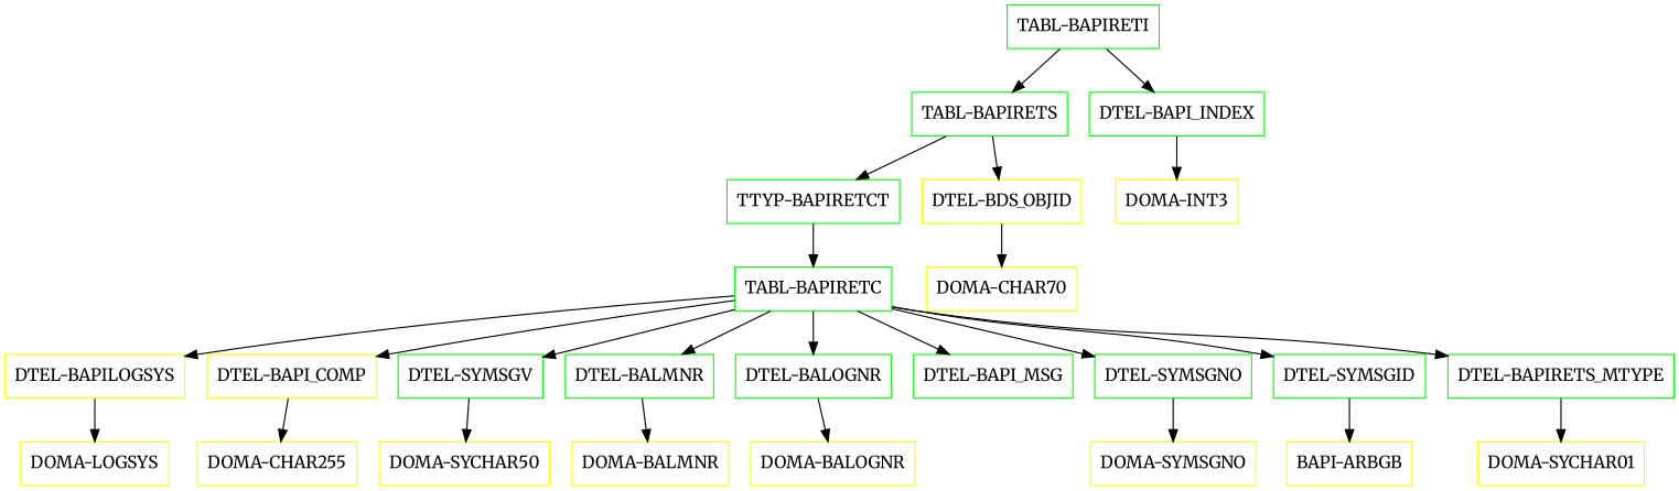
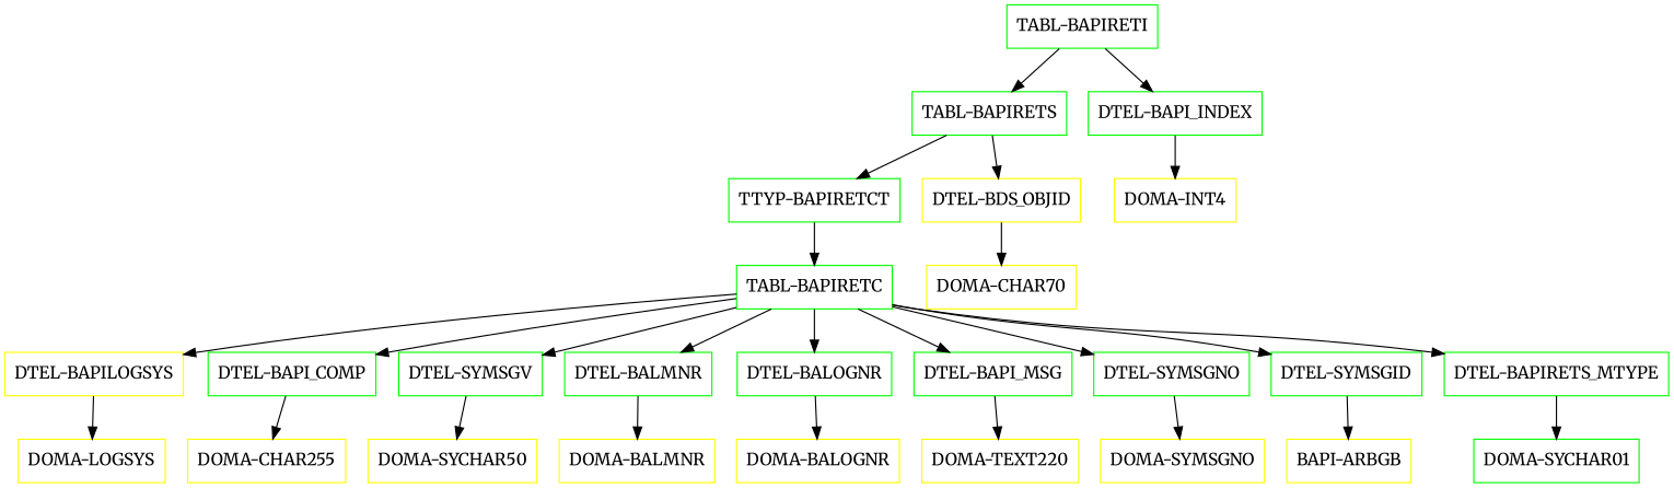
  digraph {
    fontname=Merriweather
    node [color=green fontname=Merriweather shape=box]
    edge [fontname=Merriweather]
    "TABL-BAPIRETI"
    "TABL-BAPIRETS"
    "DTEL-BAPI_INDEX"
    "TTYP-BAPIRETCT"
    "DTEL-BDS_OBJID" [color=yellow]
-   "DOMA-INT4" [color=yellow label="DOMA-INT3"]
+   "DOMA-INT4" [color=yellow]
    "TABL-BAPIRETC"
    "DOMA-CHAR70" [color=yellow]
    "DTEL-BAPILOGSYS" [color=yellow]
-   "DTEL-BAPI_COMP" [color=yellow]
+   "DTEL-BAPI_COMP"
    "DTEL-SYMSGV"
    "DTEL-BALMNR"
    "DTEL-BALOGNR"
    "DTEL-BAPI_MSG"
    "DTEL-SYMSGNO"
    "DTEL-SYMSGID"
    n17 [label="DTEL-BAPIRETS_MTYPE"]
    "DOMA-LOGSYS" [color=yellow]
    "DOMA-CHAR255" [color=yellow]
    "DOMA-SYCHAR50" [color=yellow]
    "DOMA-BALMNR" [color=yellow]
    "DOMA-BALOGNR" [color=yellow]
+   "DOMA-TEXT220" [color=yellow]
    "DOMA-SYMSGNO" [color=yellow]
    n25 [color=yellow label="BAPI-ARBGB"]
-   "DOMA-SYCHAR01" [color=yellow]
+   "DOMA-SYCHAR01"
    "TABL-BAPIRETI" -> "TABL-BAPIRETS"
    "TABL-BAPIRETI" -> "DTEL-BAPI_INDEX"
    "TABL-BAPIRETS" -> "TTYP-BAPIRETCT"
    "TABL-BAPIRETS" -> "DTEL-BDS_OBJID"
    "DTEL-BAPI_INDEX" -> "DOMA-INT4"
    "TTYP-BAPIRETCT" -> "TABL-BAPIRETC"
    "DTEL-BDS_OBJID" -> "DOMA-CHAR70"
    "TABL-BAPIRETC" -> "DTEL-BAPILOGSYS"
    "TABL-BAPIRETC" -> "DTEL-BAPI_COMP"
    "TABL-BAPIRETC" -> "DTEL-SYMSGV"
    "TABL-BAPIRETC" -> "DTEL-BALMNR"
    "TABL-BAPIRETC" -> "DTEL-BALOGNR"
    "TABL-BAPIRETC" -> "DTEL-BAPI_MSG"
    "TABL-BAPIRETC" -> "DTEL-SYMSGNO"
    "TABL-BAPIRETC" -> "DTEL-SYMSGID"
    "TABL-BAPIRETC" -> n17
    "DTEL-BAPILOGSYS" -> "DOMA-LOGSYS"
    "DTEL-BAPI_COMP" -> "DOMA-CHAR255"
    "DTEL-SYMSGV" -> "DOMA-SYCHAR50"
    "DTEL-BALMNR" -> "DOMA-BALMNR"
    "DTEL-BALOGNR" -> "DOMA-BALOGNR"
+   "DTEL-BAPI_MSG" -> "DOMA-TEXT220"
    "DTEL-SYMSGNO" -> "DOMA-SYMSGNO"
    "DTEL-SYMSGID" -> n25
    n17 -> "DOMA-SYCHAR01"
  }
